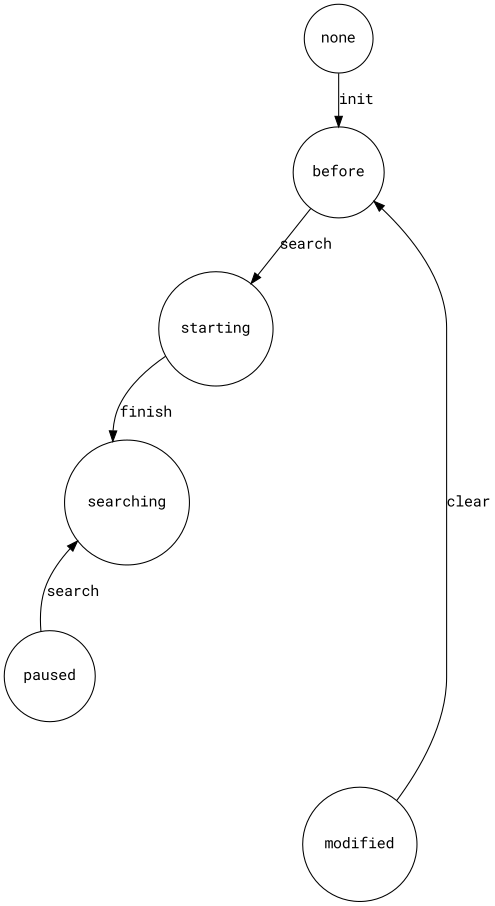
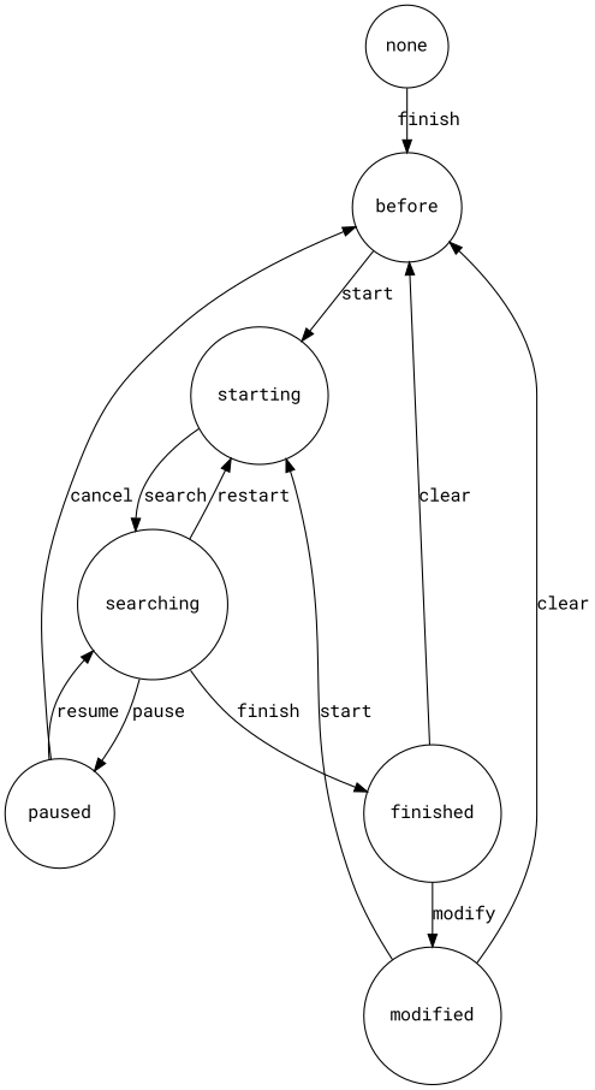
  digraph {
    fontname="Roboto Mono"
    rankdir=TB
    node [fontname="Roboto Mono" shape=circle]
    edge [fontname="Roboto Mono"]
    none
    before
    starting
    searching
    paused
+   finished
    modified
-   none -> before [label=init]
-   before -> starting [label=search]
-   starting -> searching [label=finish]
-   paused -> searching [label=search]
+   none -> before [label=finish]
+   before -> starting [label=start]
+   starting -> searching [label=search]
+   searching -> starting [label=restart]
+   searching -> paused [label=pause]
+   searching -> finished [label=finish]
+   paused -> before [label=cancel]
+   paused -> searching [label=resume]
+   finished -> before [label=clear]
+   finished -> modified [label=modify]
    modified -> before [label=clear]
+   modified -> starting [label=start]
  }
